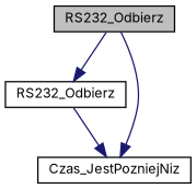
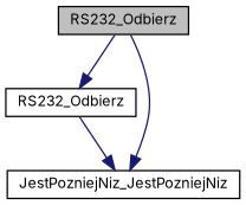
  digraph {
    rankdir=TB
    fontname=Inter
    node [color=black fillcolor=white fontname=Inter fontsize=10 shape=record style=filled]
    edge [color=midnightblue fontname=Inter fontsize=10 labelfontname=Helvetica labelfontsize=10 style=solid]
    n1 [fillcolor=grey75 fontcolor=black height=0.2 label=RS232_Odbierz width=0.4]
    n2 [height=0.2 label=RS232_Odbierz width=0.4]
-   n3 [height=0.2 label=Czas_JestPozniejNiz width=0.4]
+   n3 [height=0.2 label=JestPozniejNiz_JestPozniejNiz width=0.4]
    n1 -> n2
    n1 -> n3
    n2 -> n3
  }
